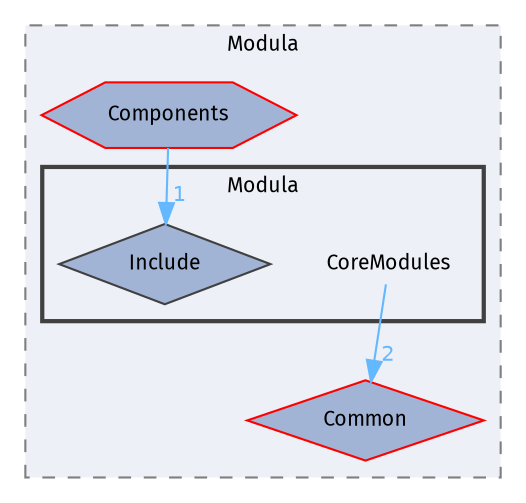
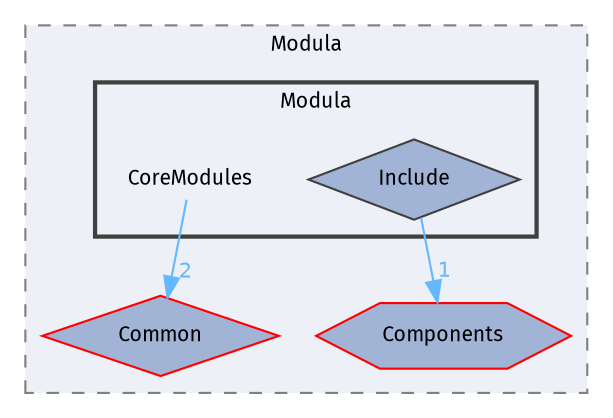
  digraph {
    compound=true
    fontname="Fira Sans"
    node [fontname="Fira Sans" fontsize=10 shape=diamond color=red fillcolor="#a2b4d6" style=filled]
    edge [color=steelblue1 fontcolor=steelblue1 fontname="Fira Sans" fontsize=10 labeldistance=1.5 labelfontname=Helvetica labelfontsize=10]
    n1 [height=0.2 label=CoreModules shape=plaintext width=0.4 color="" fillcolor="" style=""]
    n2 [color=grey25 height=0.2 label=Include width=0.4]
    n3 [height=0.2 label=Common width=0.4]
    n4 [height=0.2 label=Components shape=hexagon width=0.4]
    subgraph cluster_1 {
      bgcolor="#edf0f7"
      fontsize=10
      label=Modula
      pencolor=grey50
      style="filled,dashed"
      n3
      n4
      subgraph cluster_2 {
        bgcolor="#edf0f7"
        fontsize=10
        label=Modula
        pencolor=grey25
        style="filled,bold"
        n1
        n2
      }
    }
    n1 -> n3 [headlabel=2]
-   n4 -> n2 [headlabel=1]
+   n2 -> n4 [headlabel=1]
  }
